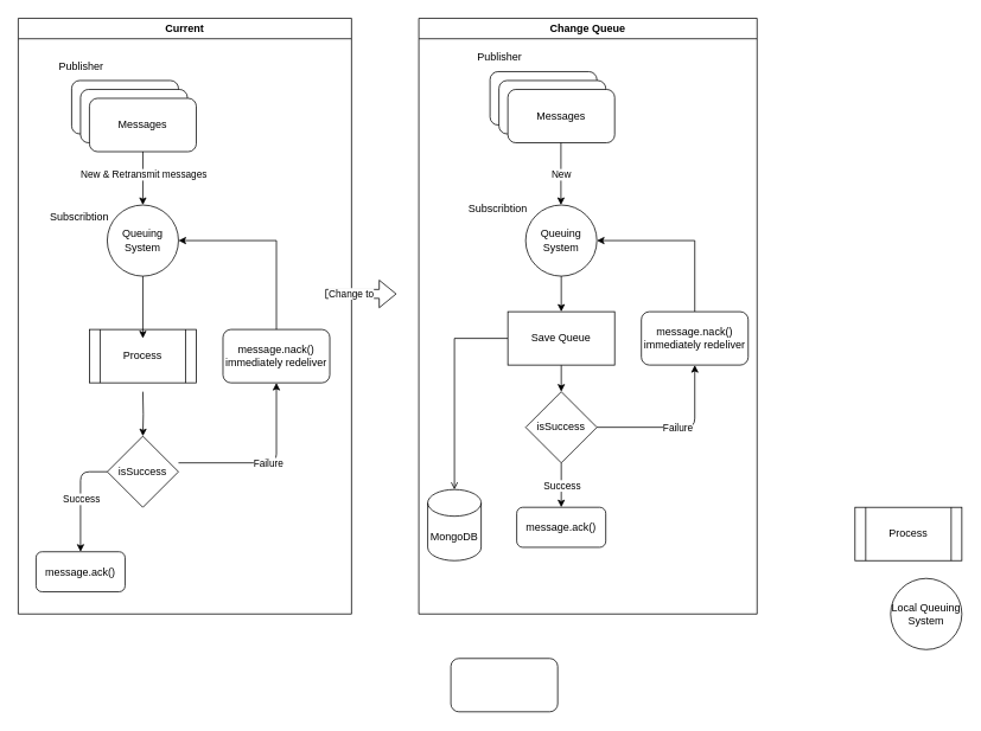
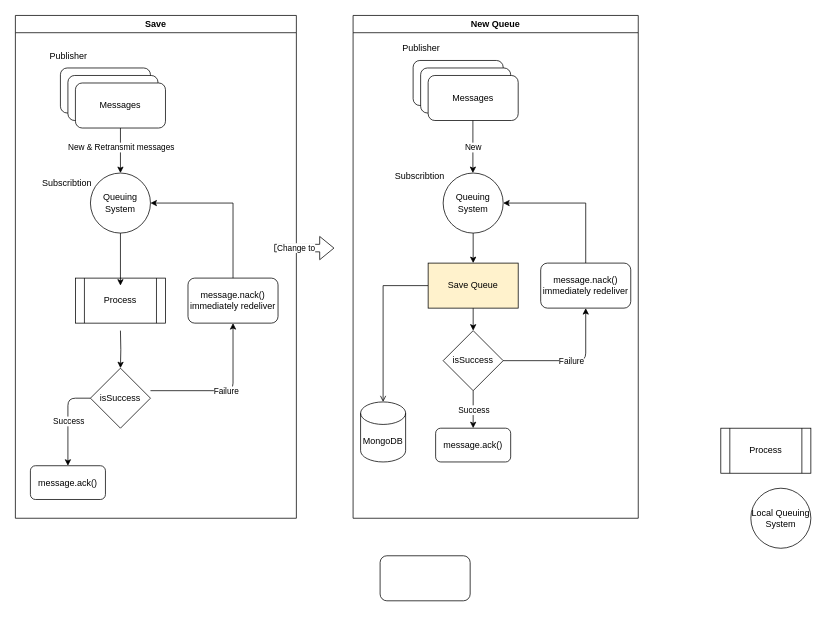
  <mxCell id="0" />
  <mxCell id="1" parent="0" />
- <mxCell id="2" value="Current" style="swimlane;direction=east;" parent="1" vertex="1"><mxGeometry y="20" width="374.41" height="670" as="geometry" x="20"><mxRectangle y="50" width="130" height="23" as="alternateBounds" /></mxGeometry></mxCell>
+ <mxCell id="2" value="Save" style="swimlane;direction=east;" parent="1" vertex="1"><mxGeometry y="20" width="374.41" height="670" as="geometry" x="20"><mxRectangle y="50" width="130" height="23" as="alternateBounds" /></mxGeometry></mxCell>
  <mxCell id="3" value="" style="endArrow=classic;html=1;" parent="2" edge="1"><mxGeometry relative="1" as="geometry"><mxPoint x="140" y="140" as="sourcePoint" /><mxPoint x="140" y="210" as="targetPoint" /></mxGeometry></mxCell>
  <mxCell id="4" value="New &amp;amp; Retransmit messages" style="edgeLabel;resizable=0;html=1;align=center;verticalAlign=middle;" parent="3" connectable="0" vertex="1"><mxGeometry relative="1" as="geometry" /></mxCell>
  <mxCell id="5" value="message.ack()" style="rounded=1;whiteSpace=wrap;html=1;" parent="2" vertex="1"><mxGeometry x="20" y="600" width="100" height="45" as="geometry" /></mxCell>
  <mxCell id="6" value="Process" style="shape=process;whiteSpace=wrap;html=1;backgroundOutline=1;" parent="2" vertex="1"><mxGeometry x="80" y="350" width="120" height="60" as="geometry" /></mxCell>
  <mxCell id="7" value="message.nack()&lt;br&gt;immediately redeliver" style="rounded=1;whiteSpace=wrap;html=1;" parent="2" vertex="1"><mxGeometry x="230" y="350" width="120" height="60" as="geometry" /></mxCell>
  <mxCell id="8" value="" style="endArrow=classic;html=1;entryX=0.5;entryY=1;entryDx=0;entryDy=0;" parent="2" target="7" edge="1"><mxGeometry relative="1" as="geometry"><mxPoint x="180" y="500" as="sourcePoint" /><mxPoint x="300" y="500" as="targetPoint" /><Array as="points"><mxPoint x="290" y="500" /></Array></mxGeometry></mxCell>
  <mxCell id="9" value="Failure" style="edgeLabel;resizable=0;html=1;align=center;verticalAlign=middle;" parent="8" connectable="0" vertex="1"><mxGeometry relative="1" as="geometry" /></mxCell>
  <mxCell id="10" value="Queuing&lt;br&gt;System" style="ellipse;whiteSpace=wrap;html=1;aspect=fixed;" parent="2" vertex="1"><mxGeometry x="100" y="210" width="80" height="80" as="geometry" /></mxCell>
  <mxCell id="11" style="edgeStyle=none;rounded=0;orthogonalLoop=1;jettySize=auto;html=1;entryX=1;entryY=0.5;entryDx=0;entryDy=0;" parent="2" source="7" target="10" edge="1"><mxGeometry relative="1" as="geometry"><Array as="points"><mxPoint x="290" y="250" /></Array></mxGeometry></mxCell>
  <mxCell id="12" value="Messages" style="rounded=1;whiteSpace=wrap;html=1;" parent="1" vertex="1"><mxGeometry x="80" y="90" width="120" height="60" as="geometry" /></mxCell>
  <mxCell id="13" value="Messages" style="rounded=1;whiteSpace=wrap;html=1;" parent="1" vertex="1"><mxGeometry x="90" y="100" width="120" height="60" as="geometry" /></mxCell>
  <mxCell id="14" value="Messages" style="rounded=1;whiteSpace=wrap;html=1;" parent="1" vertex="1"><mxGeometry x="100" y="110" width="120" height="60" as="geometry" /></mxCell>
  <mxCell id="15" value="Subscribtion" style="text;strokeColor=none;fillColor=none;align=left;verticalAlign=top;spacingLeft=4;spacingRight=4;overflow=hidden;rotatable=0;points=[[0,0.5],[1,0.5]];portConstraint=eastwest;" parent="1" vertex="1"><mxGeometry x="50" y="230" width="92.31" height="40" as="geometry" /></mxCell>
  <mxCell id="16" value="Publisher" style="text;strokeColor=none;fillColor=none;align=left;verticalAlign=top;spacingLeft=4;spacingRight=4;overflow=hidden;rotatable=0;points=[[0,0.5],[1,0.5]];portConstraint=eastwest;" parent="1" vertex="1"><mxGeometry x="60" y="60" width="92.31" height="40" as="geometry" /></mxCell>
  <mxCell id="17" style="edgeStyle=orthogonalEdgeStyle;rounded=0;orthogonalLoop=1;jettySize=auto;html=1;entryX=0.5;entryY=0;entryDx=0;entryDy=0;" parent="1" target="19" edge="1"><mxGeometry relative="1" as="geometry"><mxPoint x="160" y="440" as="sourcePoint" /></mxGeometry></mxCell>
  <mxCell id="18" value="" style="endArrow=classic;html=1;exitX=0.5;exitY=1;exitDx=0;exitDy=0;entryX=0.5;entryY=0;entryDx=0;entryDy=0;" parent="1" source="10" edge="1"><mxGeometry width="50" height="50" relative="1" as="geometry"><mxPoint x="300" y="410" as="sourcePoint" /><mxPoint x="160" y="380" as="targetPoint" /></mxGeometry></mxCell>
  <mxCell id="19" value="isSuccess" style="rhombus;whiteSpace=wrap;html=1;" parent="1" vertex="1"><mxGeometry x="120" y="490" width="80" height="80" as="geometry" /></mxCell>
  <mxCell id="20" value="" style="endArrow=classic;html=1;entryX=0.5;entryY=0;entryDx=0;entryDy=0;" parent="1" target="5" edge="1"><mxGeometry relative="1" as="geometry"><mxPoint x="120" y="530" as="sourcePoint" /><mxPoint x="90" y="610" as="targetPoint" /><Array as="points"><mxPoint x="90" y="530" /></Array></mxGeometry></mxCell>
  <mxCell id="21" value="Success" style="edgeLabel;resizable=0;html=1;align=center;verticalAlign=middle;" parent="20" connectable="0" vertex="1"><mxGeometry relative="1" as="geometry" /></mxCell>
  <mxCell id="22" value="Messages" style="rounded=1;whiteSpace=wrap;html=1;" parent="1" vertex="1"><mxGeometry x="550" y="80" width="120" height="60" as="geometry" /></mxCell>
  <mxCell id="23" value="Messages" style="rounded=1;whiteSpace=wrap;html=1;" parent="1" vertex="1"><mxGeometry x="560" y="90" width="120" height="60" as="geometry" /></mxCell>
  <mxCell id="24" value="Messages" style="rounded=1;whiteSpace=wrap;html=1;" parent="1" vertex="1"><mxGeometry x="570" y="100" width="120" height="60" as="geometry" /></mxCell>
  <mxCell id="25" style="edgeStyle=none;rounded=0;orthogonalLoop=1;jettySize=auto;html=1;entryX=0.5;entryY=0;entryDx=0;entryDy=0;" parent="1" source="26" target="33" edge="1"><mxGeometry relative="1" as="geometry" /></mxCell>
  <mxCell id="26" value="Queuing&lt;br&gt;System" style="ellipse;whiteSpace=wrap;html=1;aspect=fixed;" parent="1" vertex="1"><mxGeometry x="590" y="230" width="80" height="80" as="geometry" /></mxCell>
  <mxCell id="27" value="Subscribtion" style="text;strokeColor=none;fillColor=none;align=left;verticalAlign=top;spacingLeft=4;spacingRight=4;overflow=hidden;rotatable=0;points=[[0,0.5],[1,0.5]];portConstraint=eastwest;" parent="1" vertex="1"><mxGeometry x="520" y="220" width="92.31" height="40" as="geometry" /></mxCell>
  <mxCell id="28" value="" style="endArrow=classic;html=1;" parent="1" edge="1"><mxGeometry relative="1" as="geometry"><mxPoint x="629.66" y="160" as="sourcePoint" /><mxPoint x="629.66" y="230" as="targetPoint" /></mxGeometry></mxCell>
  <mxCell id="29" value="New" style="edgeLabel;resizable=0;html=1;align=center;verticalAlign=middle;" parent="28" connectable="0" vertex="1"><mxGeometry relative="1" as="geometry" /></mxCell>
  <mxCell id="30" value="Publisher" style="text;strokeColor=none;fillColor=none;align=left;verticalAlign=top;spacingLeft=4;spacingRight=4;overflow=hidden;rotatable=0;points=[[0,0.5],[1,0.5]];portConstraint=eastwest;" parent="1" vertex="1"><mxGeometry x="530" y="50" width="92.31" height="40" as="geometry" /></mxCell>
  <mxCell id="31" style="edgeStyle=none;rounded=0;orthogonalLoop=1;jettySize=auto;html=1;entryX=0.5;entryY=0;entryDx=0;entryDy=0;entryPerimeter=0;endArrow=open;" parent="1" source="33" target="34" edge="1"><mxGeometry relative="1" as="geometry"><mxPoint x="460" y="550" as="targetPoint" /><Array as="points"><mxPoint x="510" y="380" /></Array></mxGeometry></mxCell>
  <mxCell id="32" style="edgeStyle=none;rounded=0;orthogonalLoop=1;jettySize=auto;html=1;entryX=0.5;entryY=0;entryDx=0;entryDy=0;" parent="1" source="33" target="35" edge="1"><mxGeometry relative="1" as="geometry" /></mxCell>
- <mxCell id="33" value="Save Queue" style="rounded=0;whiteSpace=wrap;html=1;" parent="1" vertex="1"><mxGeometry x="570" y="350" width="120" height="60" as="geometry" /></mxCell>
- <mxCell id="34" value="MongoDB" style="shape=cylinder3;whiteSpace=wrap;html=1;boundedLbl=1;backgroundOutline=1;size=15;" parent="1" vertex="1"><mxGeometry x="480" y="550" width="60" height="80" as="geometry" /></mxCell>
+ <mxCell id="33" value="Save Queue" style="rounded=0;whiteSpace=wrap;html=1;fillColor=#fff2cc;" parent="1" vertex="1"><mxGeometry x="570" y="350" width="120" height="60" as="geometry" /></mxCell>
+ <mxCell id="34" value="MongoDB" style="shape=cylinder3;whiteSpace=wrap;html=1;boundedLbl=1;backgroundOutline=1;size=15;" parent="1" vertex="1"><mxGeometry x="480" y="535" width="60" height="80" as="geometry" /></mxCell>
  <mxCell id="35" value="isSuccess" style="rhombus;whiteSpace=wrap;html=1;" parent="1" vertex="1"><mxGeometry x="590" y="440" width="80" height="80" as="geometry" /></mxCell>
  <mxCell id="36" value="message.ack()" style="rounded=1;whiteSpace=wrap;html=1;" parent="1" vertex="1"><mxGeometry x="580" y="570" width="100" height="45" as="geometry" /></mxCell>
  <mxCell id="37" value="" style="endArrow=classic;html=1;entryX=0.5;entryY=0;entryDx=0;entryDy=0;exitX=0.5;exitY=1;exitDx=0;exitDy=0;" parent="1" source="35" target="36" edge="1"><mxGeometry relative="1" as="geometry"><mxPoint x="540" y="490" as="sourcePoint" /><mxPoint x="510" y="590" as="targetPoint" /><Array as="points" /></mxGeometry></mxCell>
  <mxCell id="38" value="Success" style="edgeLabel;resizable=0;html=1;align=center;verticalAlign=middle;" parent="37" connectable="0" vertex="1"><mxGeometry relative="1" as="geometry" /></mxCell>
  <mxCell id="39" style="edgeStyle=none;rounded=0;orthogonalLoop=1;jettySize=auto;html=1;entryX=1;entryY=0.5;entryDx=0;entryDy=0;" parent="1" source="40" target="26" edge="1"><mxGeometry relative="1" as="geometry"><Array as="points"><mxPoint x="780" y="270" /></Array></mxGeometry></mxCell>
  <mxCell id="40" value="message.nack()&lt;br&gt;immediately redeliver" style="rounded=1;whiteSpace=wrap;html=1;" parent="1" vertex="1"><mxGeometry x="720" y="350" width="120" height="60" as="geometry" /></mxCell>
  <mxCell id="41" value="" style="endArrow=classic;html=1;entryX=0.5;entryY=1;entryDx=0;entryDy=0;exitX=1;exitY=0.5;exitDx=0;exitDy=0;" parent="1" source="35" edge="1"><mxGeometry relative="1" as="geometry"><mxPoint x="670" y="500" as="sourcePoint" /><mxPoint x="780" y="410" as="targetPoint" /><Array as="points"><mxPoint x="780" y="480" /></Array></mxGeometry></mxCell>
  <mxCell id="42" value="Failure" style="edgeLabel;resizable=0;html=1;align=center;verticalAlign=middle;" parent="41" connectable="0" vertex="1"><mxGeometry relative="1" as="geometry" /></mxCell>
  <mxCell id="43" value="Local Queuing System" style="ellipse;whiteSpace=wrap;html=1;aspect=fixed;" parent="1" vertex="1"><mxGeometry x="1000" y="650" width="80" height="80" as="geometry" /></mxCell>
  <mxCell id="44" value="Process" style="shape=process;whiteSpace=wrap;html=1;backgroundOutline=1;" parent="1" vertex="1"><mxGeometry x="960" y="570" width="120" height="60" as="geometry" /></mxCell>
  <mxCell id="45" value="" style="shape=flexArrow;endArrow=classic;html=1;" parent="1" edge="1"><mxGeometry width="50" height="50" relative="1" as="geometry"><mxPoint x="365" y="330" as="sourcePoint" /><mxPoint x="445" y="330" as="targetPoint" /></mxGeometry></mxCell>
  <mxCell id="46" value="Change to" style="edgeLabel;html=1;align=center;verticalAlign=middle;resizable=0;points=[];" parent="45" vertex="1" connectable="0"><mxGeometry x="-0.303" y="1" relative="1" as="geometry"><mxPoint as="offset" /></mxGeometry></mxCell>
- <mxCell id="47" value="Change Queue" style="swimlane;" vertex="1" parent="1"><mxGeometry x="470" y="20" width="380" height="670" as="geometry" /></mxCell>
+ <mxCell id="47" value="New Queue" style="swimlane;" vertex="1" parent="1"><mxGeometry x="470" y="20" width="380" height="670" as="geometry" /></mxCell>
  <mxCell id="48" value="" style="rounded=1;whiteSpace=wrap;html=1;" vertex="1" parent="1"><mxGeometry x="506" y="740" width="120" height="60" as="geometry" /></mxCell>
